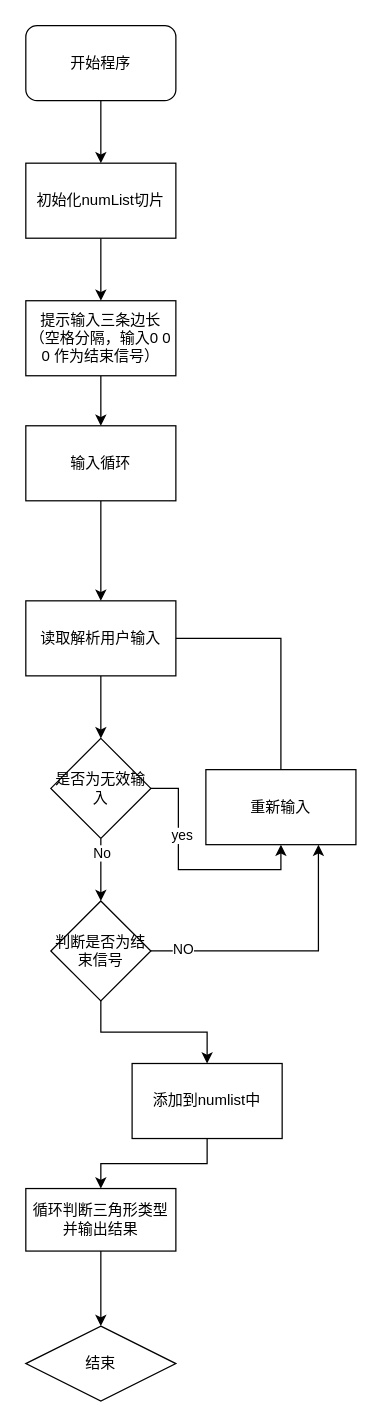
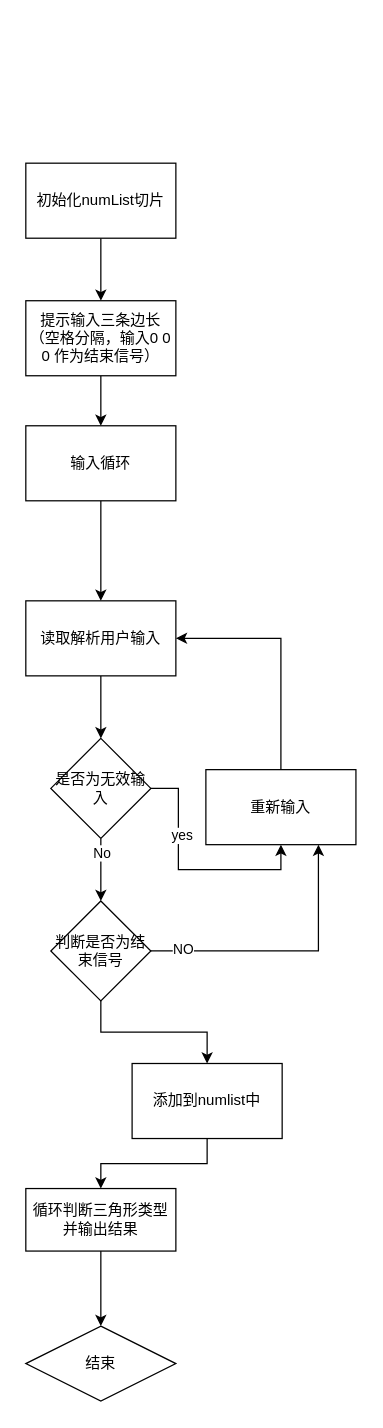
  <mxCell id="0" />
  <mxCell id="1" parent="0" />
- <mxCell id="2" value="" style="edgeStyle=orthogonalEdgeStyle;rounded=0;orthogonalLoop=1;jettySize=auto;html=1;" edge="1" parent="1" source="3" target="5"><mxGeometry relative="1" as="geometry" /></mxCell>
- <mxCell id="3" value="开始程序" style="rounded=1;whiteSpace=wrap;html=1;" vertex="1" parent="1"><mxGeometry x="20" y="20" width="120" height="60" as="geometry" /></mxCell>
  <mxCell id="4" value="" style="edgeStyle=orthogonalEdgeStyle;rounded=0;orthogonalLoop=1;jettySize=auto;html=1;" edge="1" parent="1" source="5" target="7"><mxGeometry relative="1" as="geometry" /></mxCell>
  <mxCell id="5" value="初始化numList切片" style="rounded=0;whiteSpace=wrap;html=1;" vertex="1" parent="1"><mxGeometry x="20" y="130" width="120" height="60" as="geometry" /></mxCell>
  <mxCell id="6" value="" style="edgeStyle=orthogonalEdgeStyle;rounded=0;orthogonalLoop=1;jettySize=auto;html=1;" edge="1" parent="1" source="7" target="9"><mxGeometry relative="1" as="geometry" /></mxCell>
  <mxCell id="7" value="提示输入三条边长（空格分隔，输入0 0 0 作为结束信号）" style="rounded=0;whiteSpace=wrap;html=1;" vertex="1" parent="1"><mxGeometry x="20" y="240" width="120" height="60" as="geometry" /></mxCell>
  <mxCell id="8" value="" style="edgeStyle=orthogonalEdgeStyle;rounded=0;orthogonalLoop=1;jettySize=auto;html=1;" edge="1" parent="1" source="9" target="11"><mxGeometry relative="1" as="geometry" /></mxCell>
  <mxCell id="9" value="输入循环" style="rounded=0;whiteSpace=wrap;html=1;" vertex="1" parent="1"><mxGeometry x="20" y="340" width="120" height="60" as="geometry" /></mxCell>
  <mxCell id="10" value="" style="edgeStyle=orthogonalEdgeStyle;rounded=0;orthogonalLoop=1;jettySize=auto;html=1;" edge="1" parent="1" source="11" target="16"><mxGeometry relative="1" as="geometry" /></mxCell>
  <mxCell id="11" value="读取解析用户输入" style="whiteSpace=wrap;html=1;rounded=0;" vertex="1" parent="1"><mxGeometry x="20" y="480" width="120" height="60" as="geometry" /></mxCell>
  <mxCell id="12" style="edgeStyle=orthogonalEdgeStyle;rounded=0;orthogonalLoop=1;jettySize=auto;html=1;exitX=1;exitY=0.5;exitDx=0;exitDy=0;entryX=0.5;entryY=1;entryDx=0;entryDy=0;" edge="1" parent="1" source="16" target="18"><mxGeometry relative="1" as="geometry" /></mxCell>
  <mxCell id="13" value="yes" style="edgeLabel;html=1;align=center;verticalAlign=middle;resizable=0;points=[];" vertex="1" connectable="0" parent="12"><mxGeometry x="-0.371" y="2" relative="1" as="geometry"><mxPoint as="offset" /></mxGeometry></mxCell>
  <mxCell id="14" value="" style="edgeStyle=orthogonalEdgeStyle;rounded=0;orthogonalLoop=1;jettySize=auto;html=1;" edge="1" parent="1" source="16"><mxGeometry relative="1" as="geometry"><mxPoint x="80" y="720" as="targetPoint" /></mxGeometry></mxCell>
  <mxCell id="15" value="No" style="edgeLabel;html=1;align=center;verticalAlign=middle;resizable=0;points=[];" vertex="1" connectable="0" parent="14"><mxGeometry x="-0.56" relative="1" as="geometry"><mxPoint as="offset" /></mxGeometry></mxCell>
  <mxCell id="16" value="是否为无效输入" style="rhombus;whiteSpace=wrap;html=1;" vertex="1" parent="1"><mxGeometry x="40" y="590" width="80" height="80" as="geometry" /></mxCell>
- <mxCell id="17" style="edgeStyle=orthogonalEdgeStyle;rounded=0;orthogonalLoop=1;jettySize=auto;html=1;exitX=0.5;exitY=0;exitDx=0;exitDy=0;entryX=1;entryY=0.5;entryDx=0;entryDy=0;endArrow=none;" edge="1" parent="1" source="18" target="11"><mxGeometry relative="1" as="geometry" /></mxCell>
+ <mxCell id="17" style="edgeStyle=orthogonalEdgeStyle;rounded=0;orthogonalLoop=1;jettySize=auto;html=1;exitX=0.5;exitY=0;exitDx=0;exitDy=0;entryX=1;entryY=0.5;entryDx=0;entryDy=0;" edge="1" parent="1" source="18" target="11"><mxGeometry relative="1" as="geometry" /></mxCell>
  <mxCell id="18" value="重新输入" style="rounded=0;whiteSpace=wrap;html=1;" vertex="1" parent="1"><mxGeometry x="164" y="615" width="120" height="60" as="geometry" /></mxCell>
  <mxCell id="19" style="edgeStyle=orthogonalEdgeStyle;rounded=0;orthogonalLoop=1;jettySize=auto;html=1;entryX=0.75;entryY=1;entryDx=0;entryDy=0;" edge="1" parent="1" source="22" target="18"><mxGeometry relative="1" as="geometry" /></mxCell>
  <mxCell id="20" value="NO" style="edgeLabel;html=1;align=center;verticalAlign=middle;resizable=0;points=[];" vertex="1" connectable="0" parent="19"><mxGeometry x="-0.774" y="2" relative="1" as="geometry"><mxPoint as="offset" /></mxGeometry></mxCell>
  <mxCell id="21" value="" style="edgeStyle=orthogonalEdgeStyle;rounded=0;orthogonalLoop=1;jettySize=auto;html=1;" edge="1" parent="1" source="22" target="24"><mxGeometry relative="1" as="geometry" /></mxCell>
  <mxCell id="22" value="判断是否为结束信号" style="rhombus;whiteSpace=wrap;html=1;" vertex="1" parent="1"><mxGeometry x="40" y="720" width="80" height="80" as="geometry" /></mxCell>
  <mxCell id="23" value="" style="edgeStyle=orthogonalEdgeStyle;rounded=0;orthogonalLoop=1;jettySize=auto;html=1;" edge="1" parent="1" source="24" target="26"><mxGeometry relative="1" as="geometry" /></mxCell>
  <mxCell id="24" value="添加到numlist中" style="whiteSpace=wrap;html=1;" vertex="1" parent="1"><mxGeometry x="105" y="850" width="120" height="60" as="geometry" /></mxCell>
  <mxCell id="25" value="" style="edgeStyle=orthogonalEdgeStyle;rounded=0;orthogonalLoop=1;jettySize=auto;html=1;" edge="1" parent="1" source="26" target="27"><mxGeometry relative="1" as="geometry" /></mxCell>
  <mxCell id="26" value="循环判断三角形类型&lt;div&gt;并输出结果&lt;/div&gt;" style="rounded=0;whiteSpace=wrap;html=1;" vertex="1" parent="1"><mxGeometry x="20" y="950" width="120" height="50" as="geometry" /></mxCell>
  <mxCell id="27" value="结束" style="rhombus;whiteSpace=wrap;html=1;" vertex="1" parent="1"><mxGeometry x="20" y="1060" width="120" height="60" as="geometry" /></mxCell>
